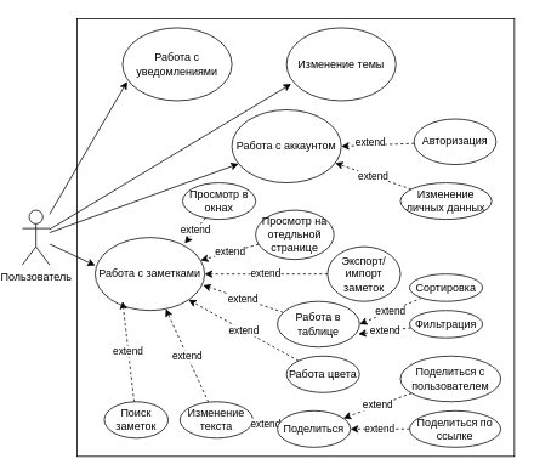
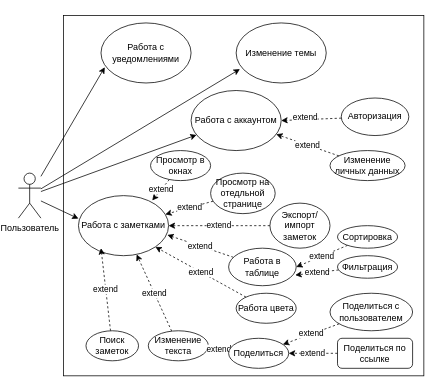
  <mxCell id="0" />
  <mxCell id="1" parent="0" />
  <mxCell id="2" style="rounded=0;orthogonalLoop=1;jettySize=auto;html=1;entryX=0.042;entryY=0.769;entryDx=0;entryDy=0;entryPerimeter=0;" edge="1" parent="1" source="6" target="24"><mxGeometry relative="1" as="geometry" /></mxCell>
  <mxCell id="3" style="edgeStyle=none;rounded=0;orthogonalLoop=1;jettySize=auto;html=1;" edge="1" parent="1" source="6" target="7"><mxGeometry relative="1" as="geometry" /></mxCell>
  <mxCell id="4" style="edgeStyle=none;rounded=0;orthogonalLoop=1;jettySize=auto;html=1;entryX=0;entryY=0.383;entryDx=0;entryDy=0;entryPerimeter=0;" edge="1" parent="1" source="6" target="13"><mxGeometry relative="1" as="geometry" /></mxCell>
  <mxCell id="5" style="edgeStyle=none;rounded=0;orthogonalLoop=1;jettySize=auto;html=1;entryX=0.042;entryY=0.737;entryDx=0;entryDy=0;entryPerimeter=0;" edge="1" parent="1" source="6" target="35"><mxGeometry relative="1" as="geometry" /></mxCell>
  <mxCell id="6" value="Пользователь" style="shape=umlActor;verticalLabelPosition=bottom;verticalAlign=top;html=1;outlineConnect=0;" vertex="1" parent="1"><mxGeometry x="20" y="230" width="30" height="60" as="geometry" /></mxCell>
  <mxCell id="7" value="Работа с аккаунтом" style="ellipse;whiteSpace=wrap;html=1;" vertex="1" parent="1"><mxGeometry x="250" y="120" width="120" height="80" as="geometry" /></mxCell>
  <mxCell id="8" style="edgeStyle=none;rounded=0;orthogonalLoop=1;jettySize=auto;html=1;entryX=1;entryY=0.5;entryDx=0;entryDy=0;dashed=1;" edge="1" parent="1" source="10" target="7"><mxGeometry relative="1" as="geometry" /></mxCell>
  <mxCell id="9" value="extend" style="edgeLabel;html=1;align=center;verticalAlign=middle;resizable=0;points=[];" vertex="1" connectable="0" parent="8"><mxGeometry x="0.21" y="-3" relative="1" as="geometry"><mxPoint as="offset" /></mxGeometry></mxCell>
  <mxCell id="10" value="Авторизация" style="ellipse;whiteSpace=wrap;html=1;" vertex="1" parent="1"><mxGeometry x="450" y="130" width="90" height="50" as="geometry" /></mxCell>
  <mxCell id="11" value="extend" style="edgeStyle=none;rounded=0;orthogonalLoop=1;jettySize=auto;html=1;dashed=1;" edge="1" parent="1" source="12" target="7"><mxGeometry relative="1" as="geometry" /></mxCell>
  <mxCell id="12" value="Изменение личных данных" style="ellipse;whiteSpace=wrap;html=1;" vertex="1" parent="1"><mxGeometry x="435" y="200" width="100" height="40" as="geometry" /></mxCell>
  <mxCell id="13" value="Работа с заметками" style="ellipse;whiteSpace=wrap;html=1;" vertex="1" parent="1"><mxGeometry x="100" y="260" width="120" height="80" as="geometry" /></mxCell>
  <mxCell id="14" value="extend" style="edgeStyle=none;rounded=0;orthogonalLoop=1;jettySize=auto;html=1;dashed=1;" edge="1" parent="1" source="15" target="13"><mxGeometry relative="1" as="geometry" /></mxCell>
  <mxCell id="15" value="Экспорт/импорт заметок" style="ellipse;whiteSpace=wrap;html=1;" vertex="1" parent="1"><mxGeometry x="355" y="270" width="80" height="60" as="geometry" /></mxCell>
  <mxCell id="16" value="extend" style="edgeStyle=none;rounded=0;orthogonalLoop=1;jettySize=auto;html=1;entryX=0.986;entryY=0.654;entryDx=0;entryDy=0;entryPerimeter=0;dashed=1;" edge="1" parent="1" source="17" target="13"><mxGeometry relative="1" as="geometry" /></mxCell>
  <mxCell id="17" value="Работа в таблице" style="ellipse;whiteSpace=wrap;html=1;" vertex="1" parent="1"><mxGeometry x="300" y="330" width="90" height="50" as="geometry" /></mxCell>
  <mxCell id="18" value="extend" style="edgeStyle=none;rounded=0;orthogonalLoop=1;jettySize=auto;html=1;entryX=1;entryY=0.5;entryDx=0;entryDy=0;dashed=1;" edge="1" parent="1" source="19" target="17"><mxGeometry relative="1" as="geometry" /></mxCell>
  <mxCell id="19" value="Сортировка" style="ellipse;whiteSpace=wrap;html=1;" vertex="1" parent="1"><mxGeometry x="445" y="300" width="80" height="30" as="geometry" /></mxCell>
  <mxCell id="20" value="extend" style="edgeStyle=none;rounded=0;orthogonalLoop=1;jettySize=auto;html=1;entryX=0.986;entryY=0.717;entryDx=0;entryDy=0;entryPerimeter=0;dashed=1;" edge="1" parent="1" source="21" target="17"><mxGeometry relative="1" as="geometry" /></mxCell>
  <mxCell id="21" value="Фильтрация" style="ellipse;whiteSpace=wrap;html=1;" vertex="1" parent="1"><mxGeometry x="445" y="340" width="80" height="30" as="geometry" /></mxCell>
  <mxCell id="22" value="extend" style="edgeStyle=none;rounded=0;orthogonalLoop=1;jettySize=auto;html=1;dashed=1;" edge="1" parent="1" source="23" target="13"><mxGeometry relative="1" as="geometry" /></mxCell>
  <mxCell id="23" value="Изменение текста" style="ellipse;whiteSpace=wrap;html=1;" vertex="1" parent="1"><mxGeometry x="193" y="440" width="80" height="40" as="geometry" /></mxCell>
  <mxCell id="24" value="Изменение темы" style="ellipse;whiteSpace=wrap;html=1;" vertex="1" parent="1"><mxGeometry x="310" y="30" width="120" height="80" as="geometry" /></mxCell>
  <mxCell id="25" value="extend" style="edgeStyle=none;rounded=0;orthogonalLoop=1;jettySize=auto;html=1;entryX=1;entryY=1;entryDx=0;entryDy=0;dashed=1;" edge="1" parent="1" source="26" target="13"><mxGeometry relative="1" as="geometry" /></mxCell>
  <mxCell id="26" value="Работа цвета" style="ellipse;whiteSpace=wrap;html=1;" vertex="1" parent="1"><mxGeometry x="310" y="390" width="80" height="40" as="geometry" /></mxCell>
  <mxCell id="27" value="extend" style="edgeStyle=none;rounded=0;orthogonalLoop=1;jettySize=auto;html=1;dashed=1;" edge="1" parent="1" source="28" target="30"><mxGeometry relative="1" as="geometry" /></mxCell>
  <mxCell id="28" value="Поделиться с пользователем" style="ellipse;whiteSpace=wrap;html=1;" vertex="1" parent="1"><mxGeometry x="435" y="390" width="110" height="50" as="geometry" /></mxCell>
  <mxCell id="29" value="extend" style="edgeStyle=none;rounded=0;orthogonalLoop=1;jettySize=auto;html=1;dashed=1;" edge="1" parent="1" source="30" target="23"><mxGeometry relative="1" as="geometry" /></mxCell>
  <mxCell id="30" value="Поделиться" style="ellipse;whiteSpace=wrap;html=1;" vertex="1" parent="1"><mxGeometry x="300" y="450" width="80" height="40" as="geometry" /></mxCell>
  <mxCell id="31" value="extend" style="edgeStyle=none;rounded=0;orthogonalLoop=1;jettySize=auto;html=1;entryX=1;entryY=0.5;entryDx=0;entryDy=0;dashed=1;" edge="1" parent="1" source="32" target="30"><mxGeometry relative="1" as="geometry" /></mxCell>
- <mxCell id="32" value="Поделиться по ссылке" style="ellipse;whiteSpace=wrap;html=1;" vertex="1" parent="1"><mxGeometry x="445" y="450" width="100" height="40" as="geometry" /></mxCell>
+ <mxCell id="32" value="Поделиться по ссылке" style="whiteSpace=wrap;html=1;rounded=1;" vertex="1" parent="1"><mxGeometry x="445" y="450" width="100" height="40" as="geometry" /></mxCell>
  <mxCell id="33" value="extend" style="edgeStyle=none;rounded=0;orthogonalLoop=1;jettySize=auto;html=1;entryX=0.25;entryY=0.875;entryDx=0;entryDy=0;entryPerimeter=0;dashed=1;" edge="1" parent="1" source="34" target="13"><mxGeometry relative="1" as="geometry" /></mxCell>
  <mxCell id="34" value="Поиск заметок" style="ellipse;whiteSpace=wrap;html=1;" vertex="1" parent="1"><mxGeometry x="110" y="440" width="70" height="40" as="geometry" /></mxCell>
  <mxCell id="35" value="Работа с уведомлениями" style="ellipse;whiteSpace=wrap;html=1;" vertex="1" parent="1"><mxGeometry x="130" y="30" width="120" height="80" as="geometry" /></mxCell>
  <mxCell id="36" value="extend" style="edgeStyle=none;rounded=0;orthogonalLoop=1;jettySize=auto;html=1;dashed=1;" edge="1" parent="1" source="37" target="13"><mxGeometry relative="1" as="geometry" /></mxCell>
  <mxCell id="37" value="Просмотр на отедльной странице" style="ellipse;whiteSpace=wrap;html=1;" vertex="1" parent="1"><mxGeometry x="276" y="230" width="86" height="54" as="geometry" /></mxCell>
  <mxCell id="38" value="extend" style="edgeStyle=none;rounded=0;orthogonalLoop=1;jettySize=auto;html=1;entryX=0.819;entryY=0.081;entryDx=0;entryDy=0;entryPerimeter=0;dashed=1;" edge="1" parent="1" source="39" target="13"><mxGeometry relative="1" as="geometry" /></mxCell>
  <mxCell id="39" value="Просмотр в окнах" style="ellipse;whiteSpace=wrap;html=1;" vertex="1" parent="1"><mxGeometry x="196" y="200" width="80" height="40" as="geometry" /></mxCell>
  <mxCell id="40" value="" style="rounded=0;whiteSpace=wrap;html=1;fillColor=none;" vertex="1" parent="1"><mxGeometry x="80" y="20" width="480" height="480" as="geometry" /></mxCell>
